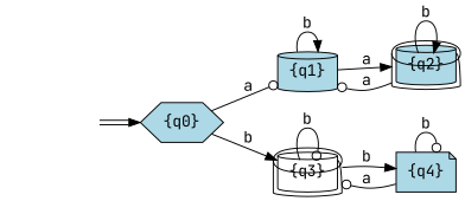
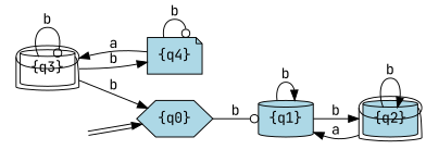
  digraph {
    fontname="JetBrains Mono"
    rankdir=LR
    node [fillcolor=lightblue fontname="JetBrains Mono" shape=cylinder style=filled]
    edge [arrowhead=normal fontname="JetBrains Mono"]
    n1 [label="{q0}" shape=hexagon]
    n2 [label="{q1}"]
    n3 [fillcolor=white label="{q3}" peripheries=2]
    n4 [label="{q2}" peripheries=2]
    n5 [label="{q4}" shape=note]
    start0 [style=invis fillcolor="" shape=""]
-   n1 -> n2 [arrowhead=odot label=a]
-   n1 -> n3 [label=b]
+   n1 -> n2 [arrowhead=odot label=b]
+   n3 -> n1 [label=b]
    n2 -> n2 [label=b]
-   n2 -> n4 [label=a]
+   n2 -> n4 [label=b]
    n3 -> n3 [arrowhead=odot label=b]
    n3 -> n5 [label=b]
-   n4 -> n2 [arrowhead=odot label=a]
+   n4 -> n2 [label=a]
    n4 -> n4 [label=b]
-   n5 -> n3 [arrowhead=odot label=a]
+   n5 -> n3 [label=a]
    n5 -> n5 [arrowhead=odot label=b]
    start0 -> n1 [color="black:white:black"]
  }
